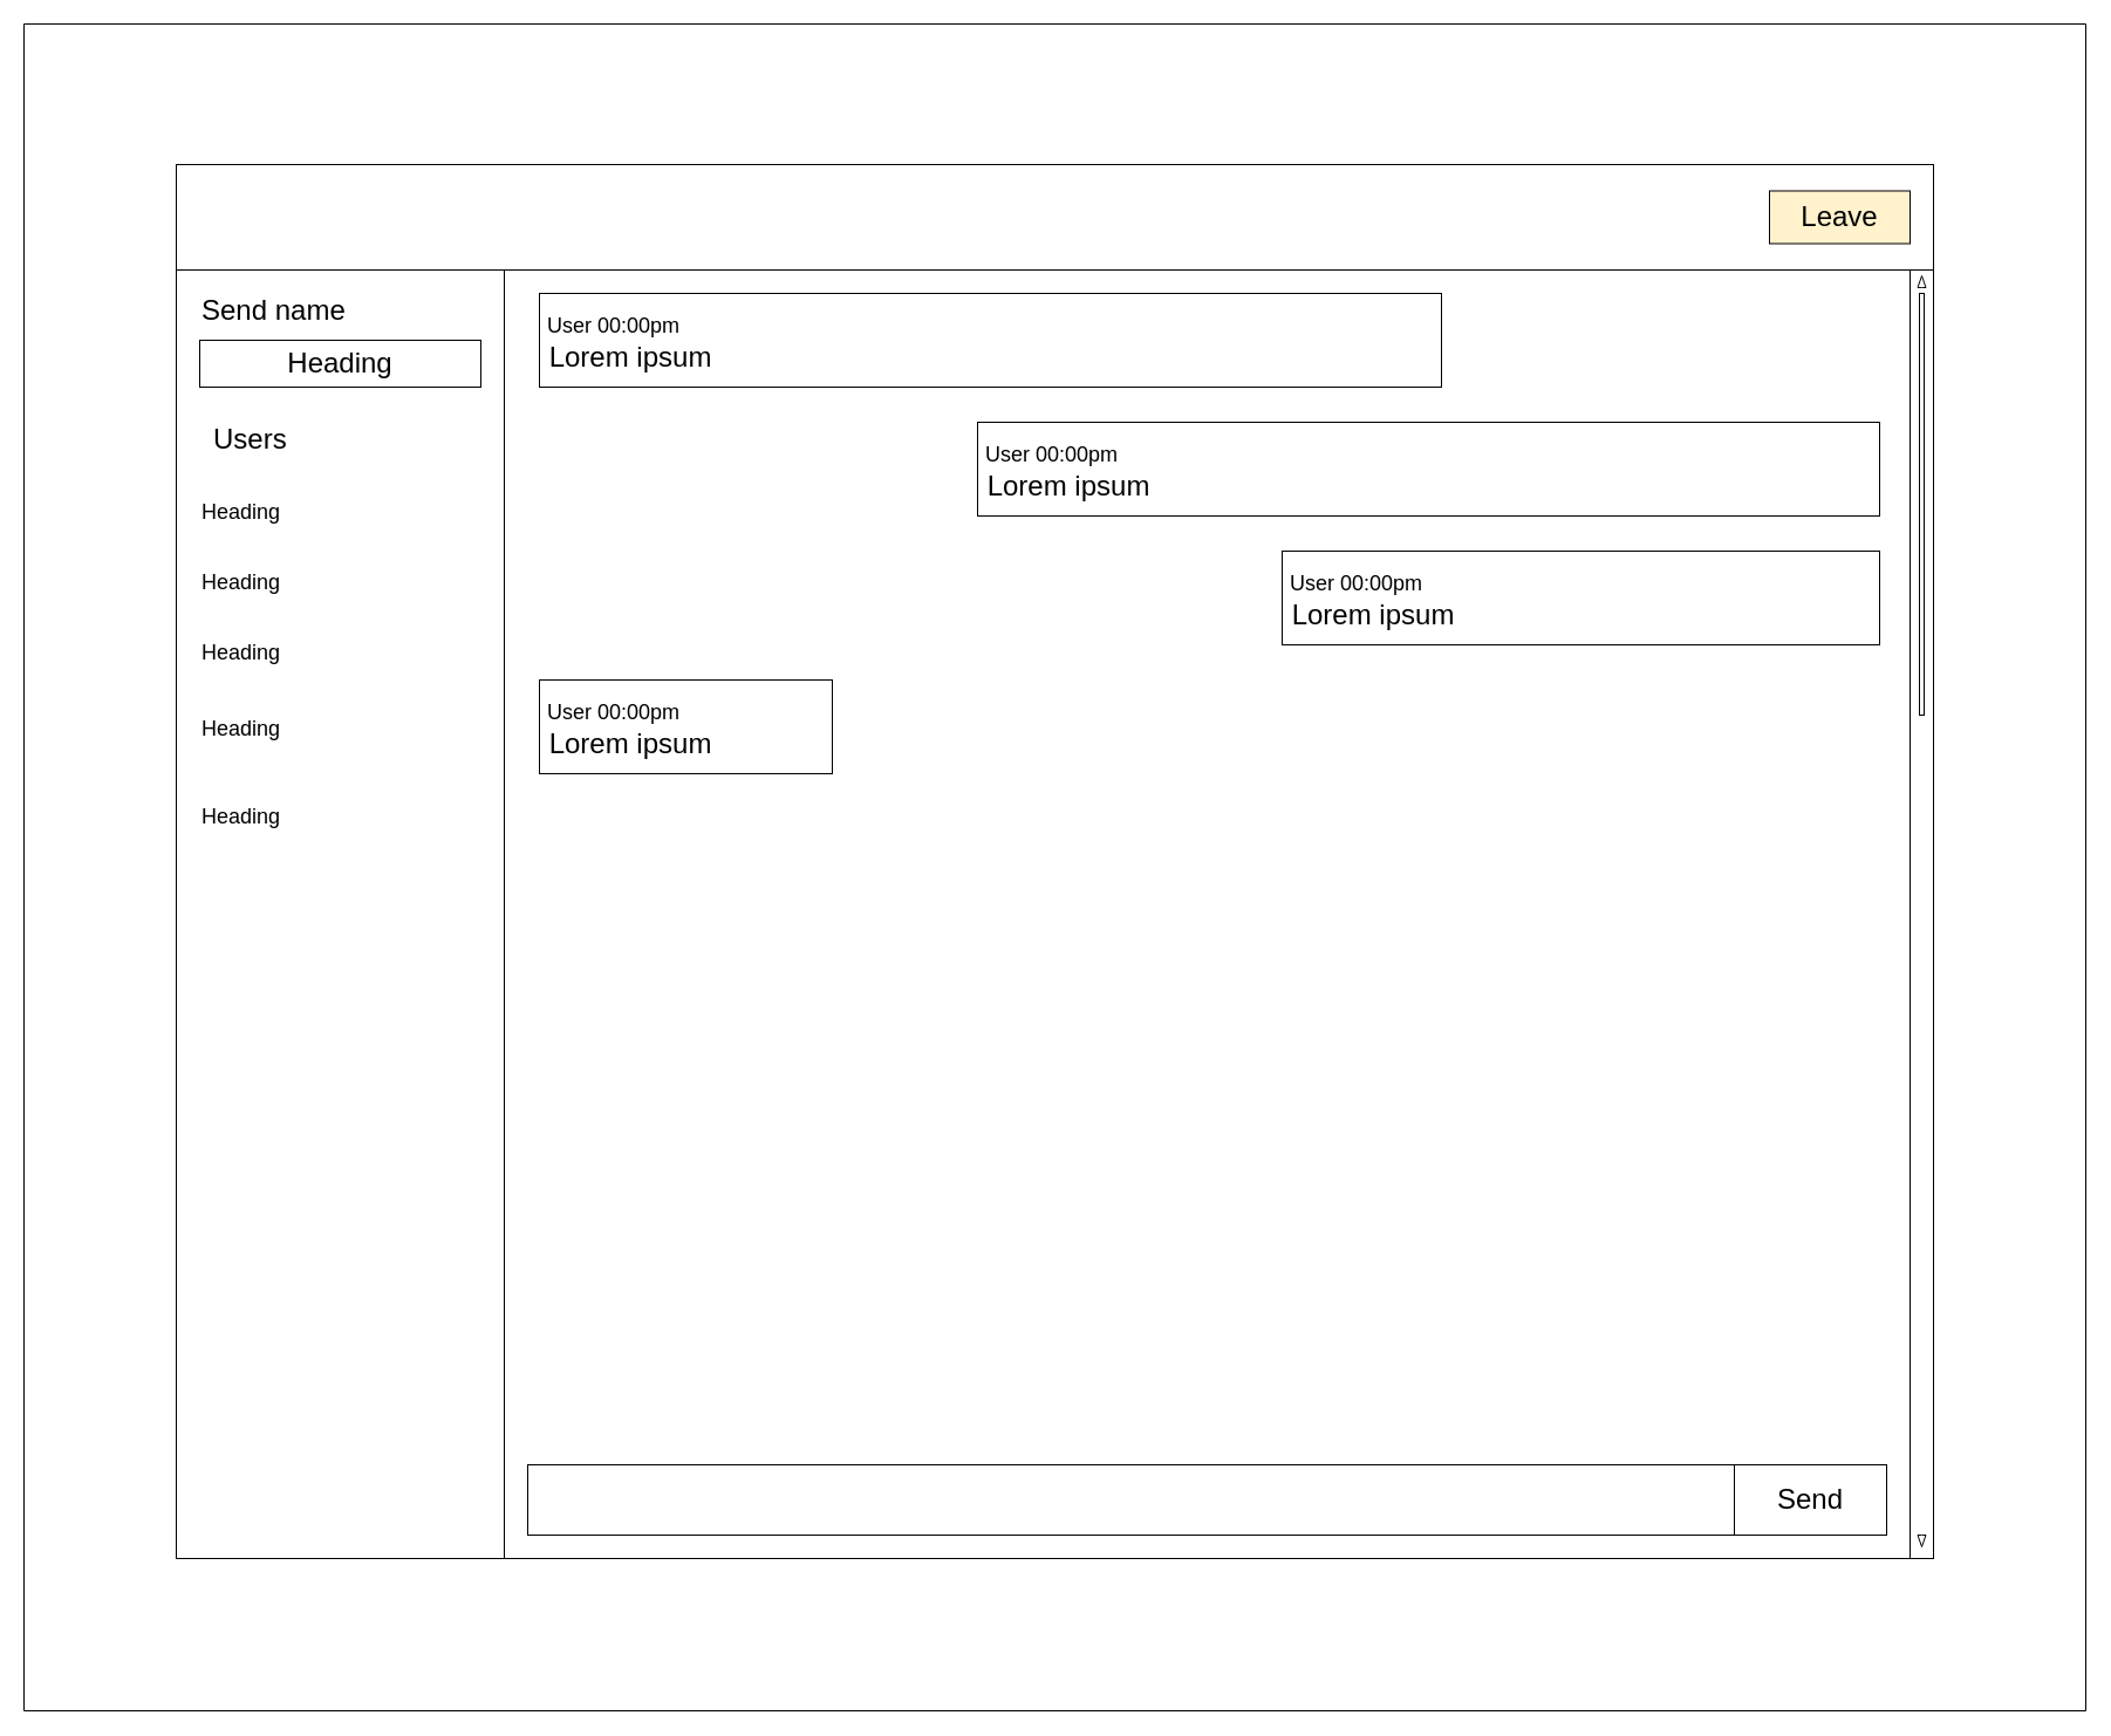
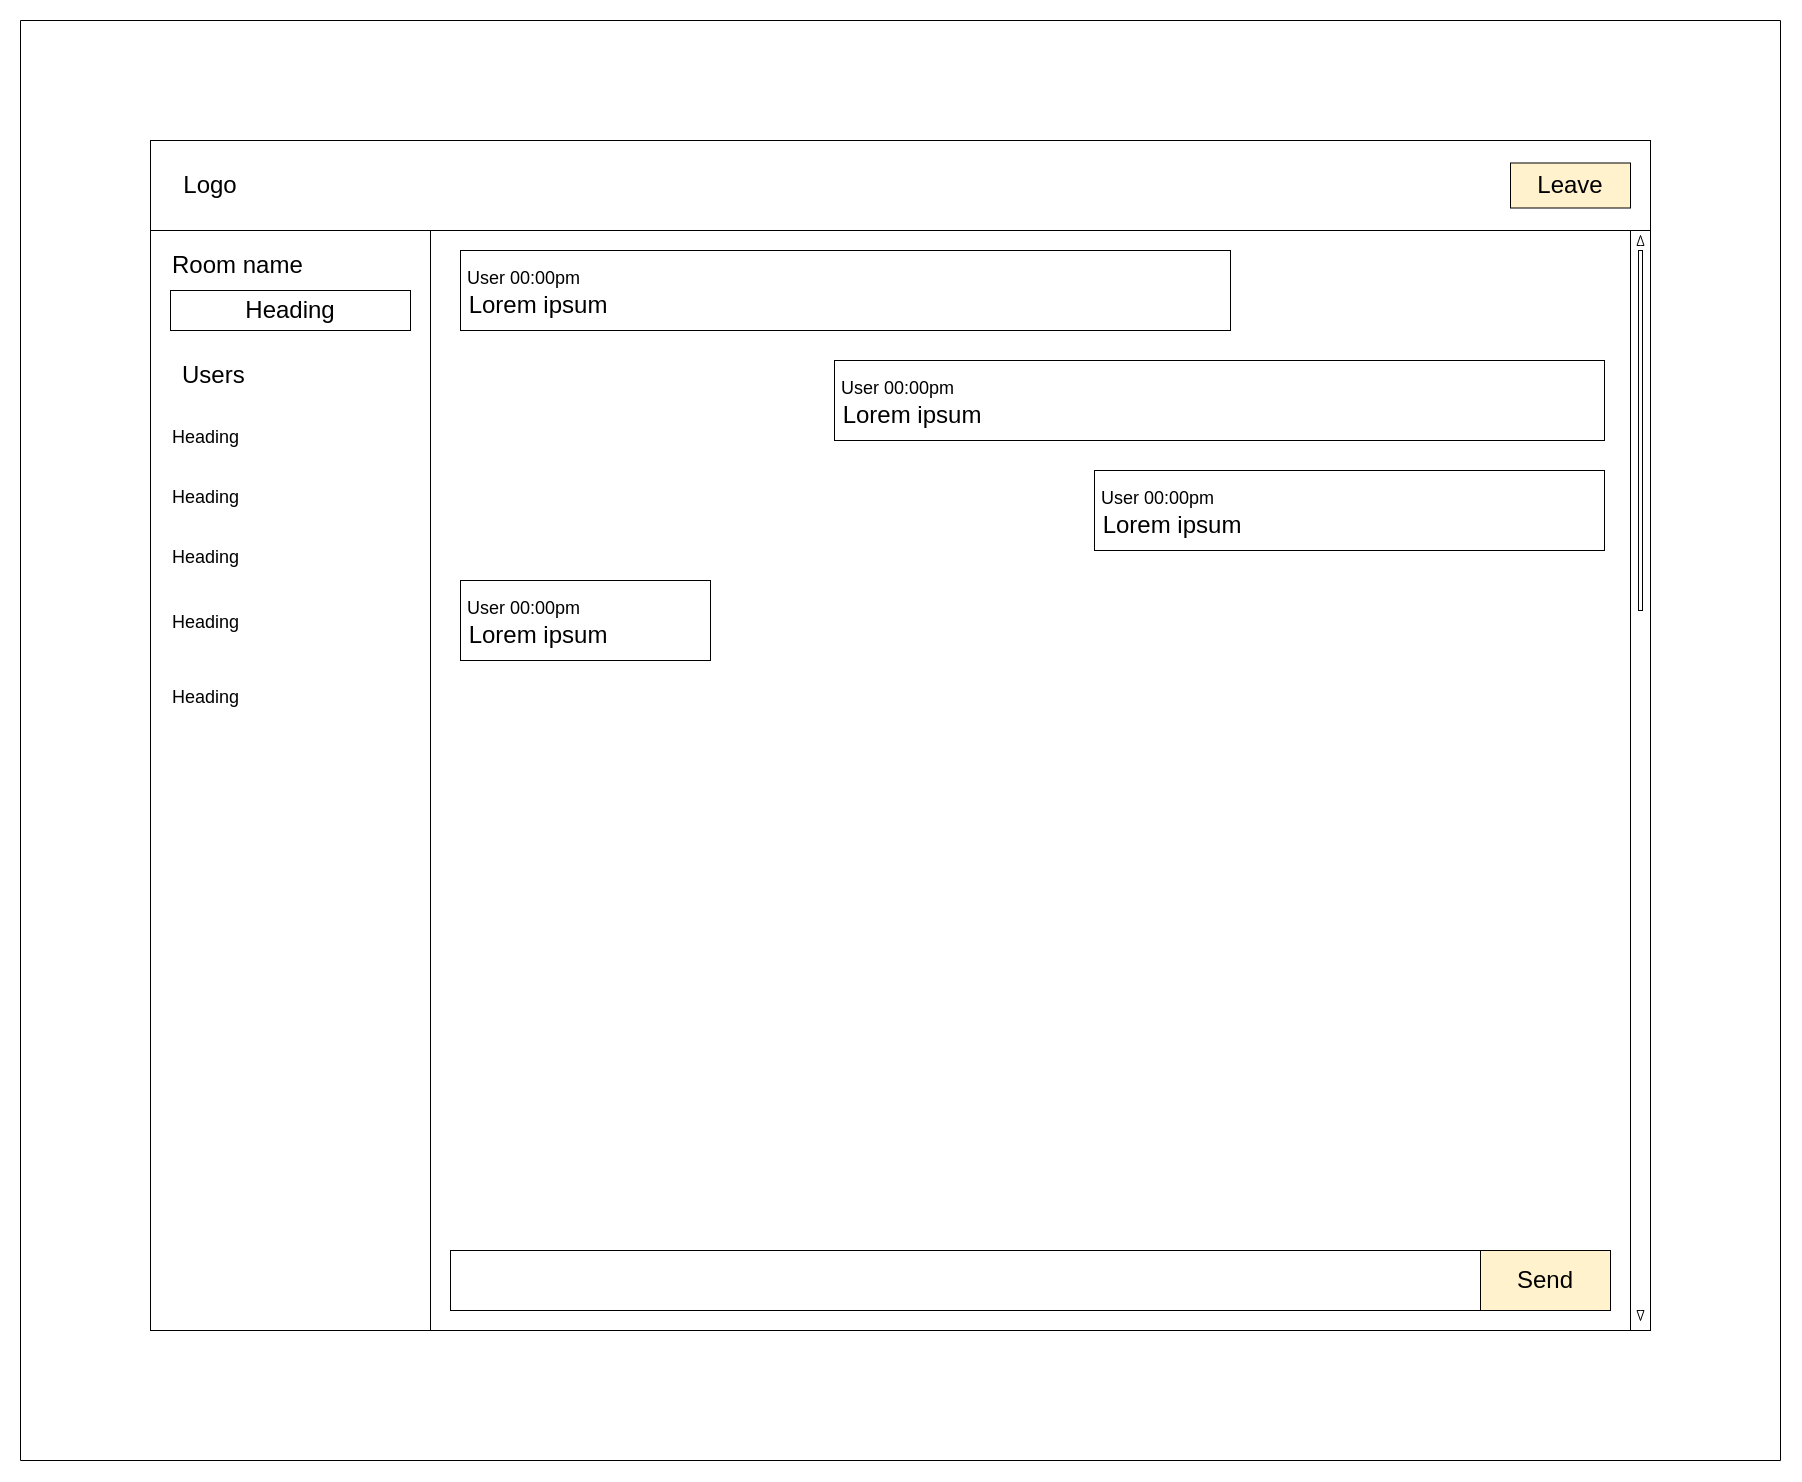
  <mxCell id="0" />
  <mxCell id="1" parent="0" />
  <mxCell id="2" value="" style="swimlane;startSize=0;" vertex="1" parent="1"><mxGeometry x="20" width="1760" height="1440" as="geometry" y="20"><mxRectangle x="80" width="50" height="40" as="alternateBounds" /></mxGeometry></mxCell>
  <mxCell id="3" value="" style="rounded=0;whiteSpace=wrap;html=1;" vertex="1" parent="2"><mxGeometry x="130" y="120" width="1500" height="1190" as="geometry" /></mxCell>
  <mxCell id="4" value="" style="rounded=0;whiteSpace=wrap;html=1;" vertex="1" parent="2"><mxGeometry x="130" y="120" width="1500" height="90" as="geometry" /></mxCell>
+ <mxCell id="5" value="Logo" style="text;html=1;strokeColor=none;fillColor=none;align=center;verticalAlign=middle;whiteSpace=wrap;rounded=0;labelBackgroundColor=none;fontSize=24;" vertex="1" parent="2"><mxGeometry x="160" y="150" width="60" height="30" as="geometry" /></mxCell>
  <mxCell id="6" value="&lt;font style=&quot;font-size: 24px&quot;&gt;Leave&lt;/font&gt;" style="rounded=0;whiteSpace=wrap;html=1;fillColor=#fff2cc;" vertex="1" parent="2"><mxGeometry x="1490" y="142.5" width="120" height="45" as="geometry" /></mxCell>
  <mxCell id="7" value="" style="rounded=0;whiteSpace=wrap;html=1;fontSize=24;" vertex="1" parent="2"><mxGeometry x="130" y="210" width="280" height="1100" as="geometry" /></mxCell>
- <mxCell id="8" value="Send name" style="text;html=1;strokeColor=none;fillColor=none;align=left;verticalAlign=middle;whiteSpace=wrap;rounded=0;fontSize=24;" vertex="1" parent="2"><mxGeometry x="150" y="230" width="140" height="30" as="geometry" /></mxCell>
+ <mxCell id="8" value="Room name" style="text;html=1;strokeColor=none;fillColor=none;align=left;verticalAlign=middle;whiteSpace=wrap;rounded=0;fontSize=24;" vertex="1" parent="2"><mxGeometry x="150" y="230" width="140" height="30" as="geometry" /></mxCell>
  <mxCell id="9" value="Users" style="text;html=1;strokeColor=none;fillColor=none;align=left;verticalAlign=middle;whiteSpace=wrap;rounded=0;fontSize=24;" vertex="1" parent="2"><mxGeometry x="160" y="340" width="140" height="30" as="geometry" /></mxCell>
  <mxCell id="10" value="Heading" style="rounded=0;whiteSpace=wrap;html=1;fontSize=24;" vertex="1" parent="2"><mxGeometry x="150" y="270" width="240" height="40" as="geometry" /></mxCell>
  <mxCell id="11" value="&lt;font style=&quot;font-size: 18px&quot;&gt;Heading&lt;/font&gt;" style="text;html=1;strokeColor=none;fillColor=none;align=left;verticalAlign=middle;whiteSpace=wrap;rounded=0;fontSize=24;" vertex="1" parent="2"><mxGeometry x="150" y="400" width="140" height="30" as="geometry" /></mxCell>
  <mxCell id="12" value="&lt;font style=&quot;font-size: 18px&quot;&gt;Heading&lt;/font&gt;" style="text;html=1;strokeColor=none;fillColor=none;align=left;verticalAlign=middle;whiteSpace=wrap;rounded=0;fontSize=24;" vertex="1" parent="2"><mxGeometry x="150" y="460" width="140" height="30" as="geometry" /></mxCell>
  <mxCell id="13" value="&lt;font style=&quot;font-size: 18px&quot;&gt;Heading&lt;/font&gt;" style="text;html=1;strokeColor=none;fillColor=none;align=left;verticalAlign=middle;whiteSpace=wrap;rounded=0;fontSize=24;" vertex="1" parent="2"><mxGeometry x="150" y="520" width="140" height="30" as="geometry" /></mxCell>
  <mxCell id="14" value="&lt;font style=&quot;font-size: 18px&quot;&gt;Heading&lt;/font&gt;" style="text;html=1;strokeColor=none;fillColor=none;align=left;verticalAlign=middle;whiteSpace=wrap;rounded=0;fontSize=24;" vertex="1" parent="2"><mxGeometry x="150" y="585" width="140" height="30" as="geometry" /></mxCell>
  <mxCell id="15" value="&lt;font style=&quot;font-size: 18px&quot;&gt;Heading&lt;/font&gt;" style="text;html=1;strokeColor=none;fillColor=none;align=left;verticalAlign=middle;whiteSpace=wrap;rounded=0;fontSize=24;" vertex="1" parent="2"><mxGeometry x="150" y="660" width="140" height="30" as="geometry" /></mxCell>
  <mxCell id="16" value="" style="rounded=0;whiteSpace=wrap;html=1;fontSize=18;" vertex="1" parent="2"><mxGeometry x="1610" y="210" width="20" height="1100" as="geometry" /></mxCell>
  <mxCell id="17" value="" style="html=1;shadow=0;dashed=0;align=center;verticalAlign=middle;shape=mxgraph.arrows2.arrow;dy=0.6;dx=40;direction=north;notch=0;fontSize=18;" vertex="1" parent="2"><mxGeometry x="1616.5" y="215" width="7" height="10" as="geometry" /></mxCell>
  <mxCell id="18" value="" style="html=1;shadow=0;dashed=0;align=center;verticalAlign=middle;shape=mxgraph.arrows2.arrow;dy=0.6;dx=40;direction=north;notch=0;fontSize=18;rotation=-180;" vertex="1" parent="2"><mxGeometry x="1616.5" y="1290" width="7" height="10" as="geometry" /></mxCell>
  <mxCell id="19" value="" style="rounded=0;whiteSpace=wrap;html=1;fontSize=18;" vertex="1" parent="2"><mxGeometry x="1618" y="230" width="4" height="360" as="geometry" /></mxCell>
  <mxCell id="20" value="" style="rounded=0;whiteSpace=wrap;html=1;fontSize=18;" vertex="1" parent="2"><mxGeometry x="430" y="1230" width="1160" height="60" as="geometry" /></mxCell>
- <mxCell id="21" value="&lt;font style=&quot;font-size: 24px&quot;&gt;Send&lt;/font&gt;" style="rounded=0;whiteSpace=wrap;html=1;fontSize=18;" vertex="1" parent="2"><mxGeometry x="1460" y="1230" width="130" height="60" as="geometry" /></mxCell>
+ <mxCell id="21" value="&lt;font style=&quot;font-size: 24px&quot;&gt;Send&lt;/font&gt;" style="rounded=0;whiteSpace=wrap;html=1;fontSize=18;fillColor=#fff2cc;" vertex="1" parent="2"><mxGeometry x="1460" y="1230" width="130" height="60" as="geometry" /></mxCell>
  <mxCell id="22" value="&lt;div&gt;&lt;font style=&quot;font-size: 18px&quot;&gt;&amp;nbsp;User 00:00pm&lt;/font&gt;&lt;/div&gt;&lt;div&gt;&lt;span&gt;&amp;nbsp;Lorem ipsum&lt;/span&gt;&lt;/div&gt;" style="rounded=0;whiteSpace=wrap;html=1;fontSize=24;align=left;" vertex="1" parent="2"><mxGeometry x="440" y="230" width="770" height="80" as="geometry" /></mxCell>
  <mxCell id="23" value="&lt;div&gt;&lt;font style=&quot;font-size: 18px&quot;&gt;&amp;nbsp;User 00:00pm&lt;/font&gt;&lt;/div&gt;&lt;div&gt;&lt;span&gt;&amp;nbsp;Lorem ipsum&lt;/span&gt;&lt;/div&gt;" style="rounded=0;whiteSpace=wrap;html=1;fontSize=24;align=left;" vertex="1" parent="2"><mxGeometry x="814" y="340" width="770" height="80" as="geometry" /></mxCell>
  <mxCell id="24" value="&lt;div&gt;&lt;font style=&quot;font-size: 18px&quot;&gt;&amp;nbsp;User 00:00pm&lt;/font&gt;&lt;/div&gt;&lt;div&gt;&lt;span&gt;&amp;nbsp;Lorem ipsum&lt;/span&gt;&lt;/div&gt;" style="rounded=0;whiteSpace=wrap;html=1;fontSize=24;align=left;" vertex="1" parent="2"><mxGeometry x="1074" y="450" width="510" height="80" as="geometry" /></mxCell>
  <mxCell id="25" value="&lt;div&gt;&lt;font style=&quot;font-size: 18px&quot;&gt;&amp;nbsp;User 00:00pm&lt;/font&gt;&lt;/div&gt;&lt;div&gt;&lt;span&gt;&amp;nbsp;Lorem ipsum&lt;/span&gt;&lt;/div&gt;" style="rounded=0;whiteSpace=wrap;html=1;fontSize=24;align=left;" vertex="1" parent="2"><mxGeometry x="440" y="560" width="250" height="80" as="geometry" /></mxCell>
